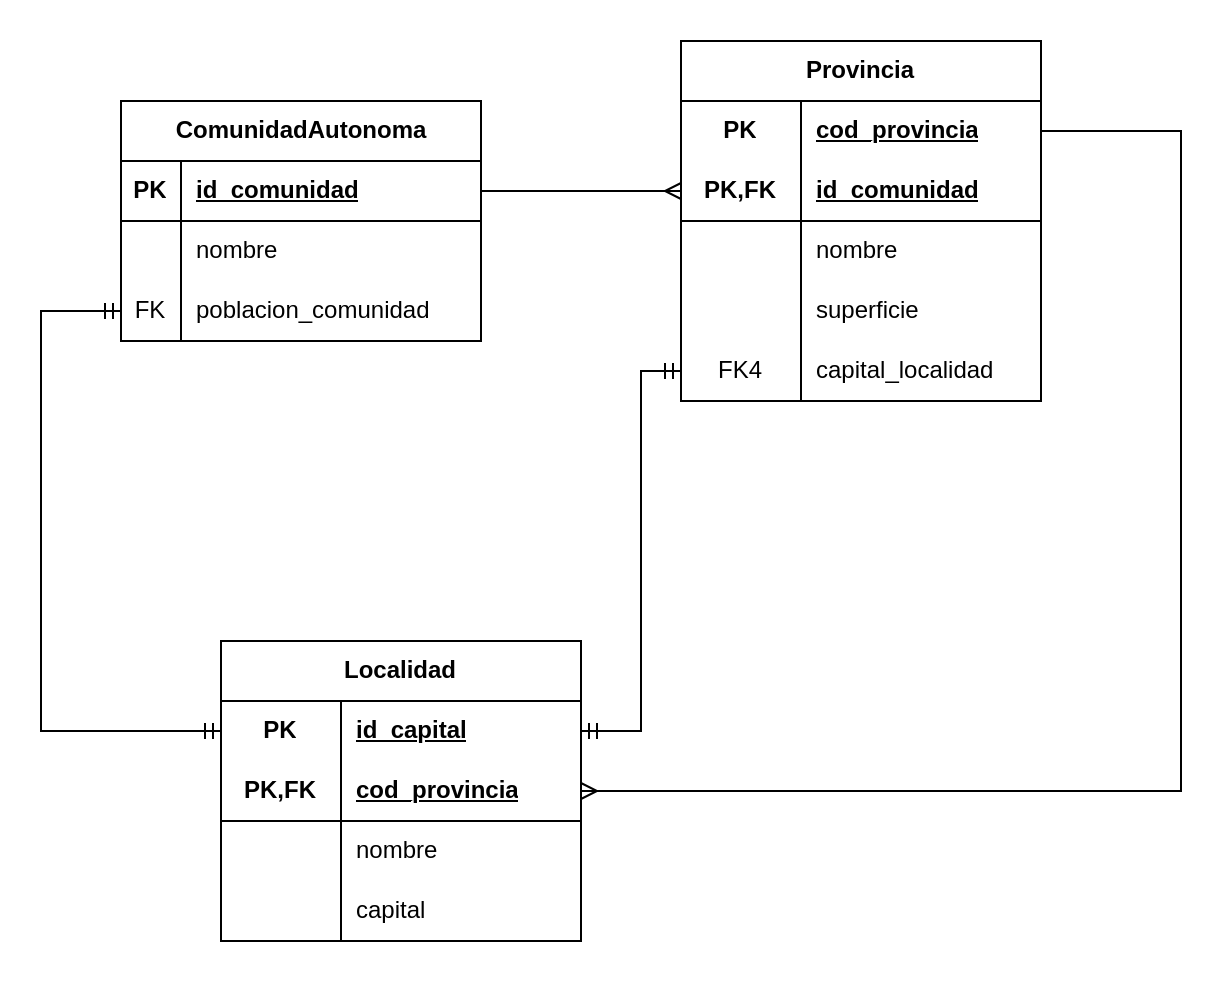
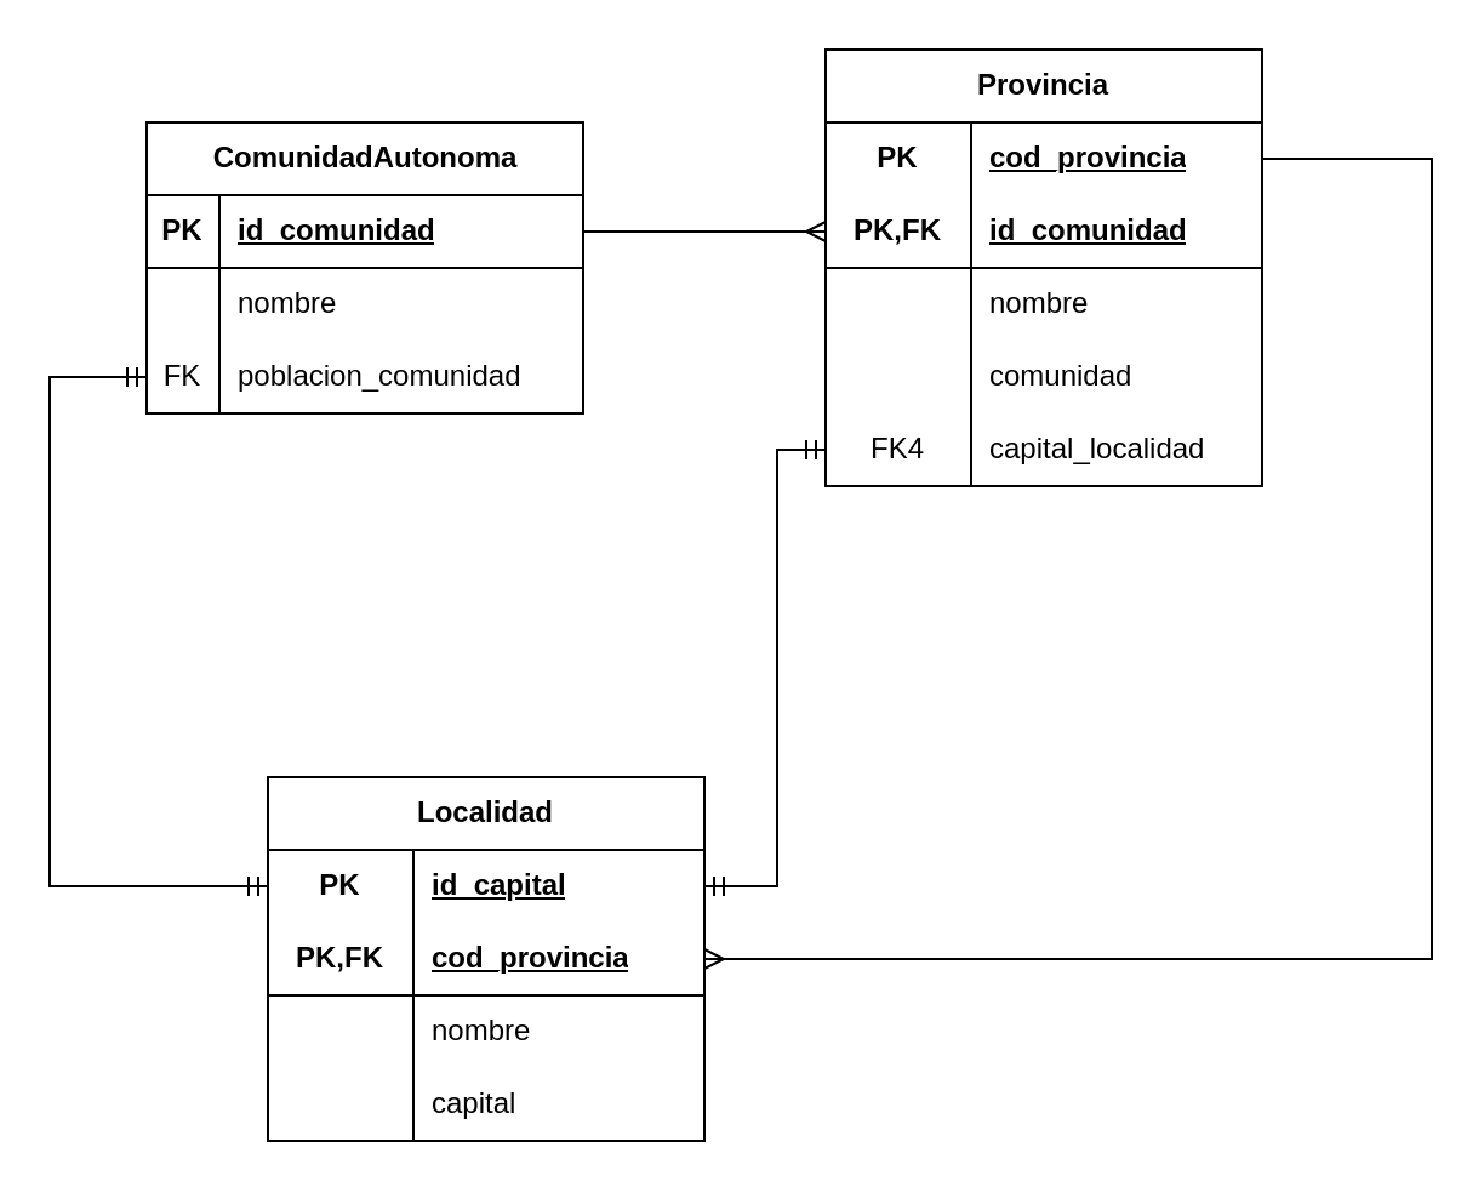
  <mxCell id="0" />
  <mxCell id="1" parent="0" />
  <mxCell id="2" value="ComunidadAutonoma" style="shape=table;startSize=30;container=1;collapsible=1;childLayout=tableLayout;fixedRows=1;rowLines=0;fontStyle=1;align=center;resizeLast=1;html=1;" vertex="1" parent="1"><mxGeometry x="60" y="50" width="180" height="120" as="geometry" /></mxCell>
  <mxCell id="3" value="" style="shape=tableRow;horizontal=0;startSize=0;swimlaneHead=0;swimlaneBody=0;fillColor=none;collapsible=0;dropTarget=0;points=[[0,0.5],[1,0.5]];portConstraint=eastwest;top=0;left=0;right=0;bottom=1;" vertex="1" parent="2"><mxGeometry y="30" width="180" height="30" as="geometry" /></mxCell>
  <mxCell id="4" value="PK" style="shape=partialRectangle;connectable=0;fillColor=none;top=0;left=0;bottom=0;right=0;fontStyle=1;overflow=hidden;whiteSpace=wrap;html=1;" vertex="1" parent="3"><mxGeometry width="30" height="30" as="geometry"><mxRectangle width="30" height="30" as="alternateBounds" /></mxGeometry></mxCell>
  <mxCell id="5" value="id_comunidad" style="shape=partialRectangle;connectable=0;fillColor=none;top=0;left=0;bottom=0;right=0;align=left;spacingLeft=6;fontStyle=5;overflow=hidden;whiteSpace=wrap;html=1;" vertex="1" parent="3"><mxGeometry x="30" width="150" height="30" as="geometry"><mxRectangle width="150" height="30" as="alternateBounds" /></mxGeometry></mxCell>
  <mxCell id="6" value="" style="shape=tableRow;horizontal=0;startSize=0;swimlaneHead=0;swimlaneBody=0;fillColor=none;collapsible=0;dropTarget=0;points=[[0,0.5],[1,0.5]];portConstraint=eastwest;top=0;left=0;right=0;bottom=0;" vertex="1" parent="2"><mxGeometry y="60" width="180" height="30" as="geometry" /></mxCell>
  <mxCell id="7" value="" style="shape=partialRectangle;connectable=0;fillColor=none;top=0;left=0;bottom=0;right=0;editable=1;overflow=hidden;whiteSpace=wrap;html=1;" vertex="1" parent="6"><mxGeometry width="30" height="30" as="geometry"><mxRectangle width="30" height="30" as="alternateBounds" /></mxGeometry></mxCell>
  <mxCell id="8" value="nombre" style="shape=partialRectangle;connectable=0;fillColor=none;top=0;left=0;bottom=0;right=0;align=left;spacingLeft=6;overflow=hidden;whiteSpace=wrap;html=1;" vertex="1" parent="6"><mxGeometry x="30" width="150" height="30" as="geometry"><mxRectangle width="150" height="30" as="alternateBounds" /></mxGeometry></mxCell>
  <mxCell id="9" value="" style="shape=tableRow;horizontal=0;startSize=0;swimlaneHead=0;swimlaneBody=0;fillColor=none;collapsible=0;dropTarget=0;points=[[0,0.5],[1,0.5]];portConstraint=eastwest;top=0;left=0;right=0;bottom=0;" vertex="1" parent="2"><mxGeometry y="90" width="180" height="30" as="geometry" /></mxCell>
  <mxCell id="10" value="FK" style="shape=partialRectangle;connectable=0;fillColor=none;top=0;left=0;bottom=0;right=0;fontStyle=0;overflow=hidden;whiteSpace=wrap;html=1;" vertex="1" parent="9"><mxGeometry width="30" height="30" as="geometry"><mxRectangle width="30" height="30" as="alternateBounds" /></mxGeometry></mxCell>
  <mxCell id="11" value="poblacion_comunidad" style="shape=partialRectangle;connectable=0;fillColor=none;top=0;left=0;bottom=0;right=0;align=left;spacingLeft=6;fontStyle=0;overflow=hidden;whiteSpace=wrap;html=1;" vertex="1" parent="9"><mxGeometry x="30" width="150" height="30" as="geometry"><mxRectangle width="150" height="30" as="alternateBounds" /></mxGeometry></mxCell>
  <mxCell id="12" value="Provincia" style="shape=table;startSize=30;container=1;collapsible=1;childLayout=tableLayout;fixedRows=1;rowLines=0;fontStyle=1;align=center;resizeLast=1;html=1;whiteSpace=wrap;" vertex="1" parent="1"><mxGeometry x="340" y="20" width="180" height="180" as="geometry"><mxRectangle x="430" y="110" width="90" height="30" as="alternateBounds" /></mxGeometry></mxCell>
  <mxCell id="13" value="" style="shape=tableRow;horizontal=0;startSize=0;swimlaneHead=0;swimlaneBody=0;fillColor=none;collapsible=0;dropTarget=0;points=[[0,0.5],[1,0.5]];portConstraint=eastwest;top=0;left=0;right=0;bottom=0;html=1;" vertex="1" parent="12"><mxGeometry y="30" width="180" height="30" as="geometry" /></mxCell>
  <mxCell id="14" value="PK" style="shape=partialRectangle;connectable=0;fillColor=none;top=0;left=0;bottom=0;right=0;fontStyle=1;overflow=hidden;html=1;whiteSpace=wrap;" vertex="1" parent="13"><mxGeometry width="60" height="30" as="geometry"><mxRectangle width="60" height="30" as="alternateBounds" /></mxGeometry></mxCell>
  <mxCell id="15" value="cod_provincia" style="shape=partialRectangle;connectable=0;fillColor=none;top=0;left=0;bottom=0;right=0;align=left;spacingLeft=6;fontStyle=5;overflow=hidden;html=1;whiteSpace=wrap;" vertex="1" parent="13"><mxGeometry x="60" width="120" height="30" as="geometry"><mxRectangle width="120" height="30" as="alternateBounds" /></mxGeometry></mxCell>
  <mxCell id="16" value="" style="shape=tableRow;horizontal=0;startSize=0;swimlaneHead=0;swimlaneBody=0;fillColor=none;collapsible=0;dropTarget=0;points=[[0,0.5],[1,0.5]];portConstraint=eastwest;top=0;left=0;right=0;bottom=1;html=1;" vertex="1" parent="12"><mxGeometry y="60" width="180" height="30" as="geometry" /></mxCell>
  <mxCell id="17" value="PK,FK" style="shape=partialRectangle;connectable=0;fillColor=none;top=0;left=0;bottom=0;right=0;fontStyle=1;overflow=hidden;html=1;whiteSpace=wrap;" vertex="1" parent="16"><mxGeometry width="60" height="30" as="geometry"><mxRectangle width="60" height="30" as="alternateBounds" /></mxGeometry></mxCell>
  <mxCell id="18" value="id_comunidad" style="shape=partialRectangle;connectable=0;fillColor=none;top=0;left=0;bottom=0;right=0;align=left;spacingLeft=6;fontStyle=5;overflow=hidden;html=1;whiteSpace=wrap;" vertex="1" parent="16"><mxGeometry x="60" width="120" height="30" as="geometry"><mxRectangle width="120" height="30" as="alternateBounds" /></mxGeometry></mxCell>
  <mxCell id="19" value="" style="shape=tableRow;horizontal=0;startSize=0;swimlaneHead=0;swimlaneBody=0;fillColor=none;collapsible=0;dropTarget=0;points=[[0,0.5],[1,0.5]];portConstraint=eastwest;top=0;left=0;right=0;bottom=0;html=1;" vertex="1" parent="12"><mxGeometry y="90" width="180" height="30" as="geometry" /></mxCell>
  <mxCell id="20" value="" style="shape=partialRectangle;connectable=0;fillColor=none;top=0;left=0;bottom=0;right=0;editable=1;overflow=hidden;html=1;whiteSpace=wrap;" vertex="1" parent="19"><mxGeometry width="60" height="30" as="geometry"><mxRectangle width="60" height="30" as="alternateBounds" /></mxGeometry></mxCell>
  <mxCell id="21" value="nombre" style="shape=partialRectangle;connectable=0;fillColor=none;top=0;left=0;bottom=0;right=0;align=left;spacingLeft=6;overflow=hidden;html=1;whiteSpace=wrap;" vertex="1" parent="19"><mxGeometry x="60" width="120" height="30" as="geometry"><mxRectangle width="120" height="30" as="alternateBounds" /></mxGeometry></mxCell>
  <mxCell id="22" value="" style="shape=tableRow;horizontal=0;startSize=0;swimlaneHead=0;swimlaneBody=0;fillColor=none;collapsible=0;dropTarget=0;points=[[0,0.5],[1,0.5]];portConstraint=eastwest;top=0;left=0;right=0;bottom=0;html=1;" vertex="1" parent="12"><mxGeometry y="120" width="180" height="30" as="geometry" /></mxCell>
  <mxCell id="23" value="" style="shape=partialRectangle;connectable=0;fillColor=none;top=0;left=0;bottom=0;right=0;editable=1;overflow=hidden;html=1;whiteSpace=wrap;" vertex="1" parent="22"><mxGeometry width="60" height="30" as="geometry"><mxRectangle width="60" height="30" as="alternateBounds" /></mxGeometry></mxCell>
- <mxCell id="24" value="superficie" style="shape=partialRectangle;connectable=0;fillColor=none;top=0;left=0;bottom=0;right=0;align=left;spacingLeft=6;overflow=hidden;html=1;whiteSpace=wrap;" vertex="1" parent="22"><mxGeometry x="60" width="120" height="30" as="geometry"><mxRectangle width="120" height="30" as="alternateBounds" /></mxGeometry></mxCell>
+ <mxCell id="24" value="comunidad" style="shape=partialRectangle;connectable=0;fillColor=none;top=0;left=0;bottom=0;right=0;align=left;spacingLeft=6;overflow=hidden;html=1;whiteSpace=wrap;" vertex="1" parent="22"><mxGeometry x="60" width="120" height="30" as="geometry"><mxRectangle width="120" height="30" as="alternateBounds" /></mxGeometry></mxCell>
  <mxCell id="25" value="" style="shape=tableRow;horizontal=0;startSize=0;swimlaneHead=0;swimlaneBody=0;fillColor=none;collapsible=0;dropTarget=0;points=[[0,0.5],[1,0.5]];portConstraint=eastwest;top=0;left=0;right=0;bottom=0;" vertex="1" parent="12"><mxGeometry y="150" width="180" height="30" as="geometry" /></mxCell>
  <mxCell id="26" value="FK4" style="shape=partialRectangle;connectable=0;fillColor=none;top=0;left=0;bottom=0;right=0;fontStyle=0;overflow=hidden;whiteSpace=wrap;html=1;" vertex="1" parent="25"><mxGeometry width="60" height="30" as="geometry"><mxRectangle width="60" height="30" as="alternateBounds" /></mxGeometry></mxCell>
  <mxCell id="27" value="capital_localidad" style="shape=partialRectangle;connectable=0;fillColor=none;top=0;left=0;bottom=0;right=0;align=left;spacingLeft=6;fontStyle=0;overflow=hidden;whiteSpace=wrap;html=1;" vertex="1" parent="25"><mxGeometry x="60" width="120" height="30" as="geometry"><mxRectangle width="120" height="30" as="alternateBounds" /></mxGeometry></mxCell>
  <mxCell id="28" value="" style="edgeStyle=entityRelationEdgeStyle;fontSize=12;html=1;endArrow=ERmany;rounded=0;exitX=1;exitY=0.5;exitDx=0;exitDy=0;entryX=0;entryY=0.5;entryDx=0;entryDy=0;" edge="1" parent="1" source="3" target="16"><mxGeometry width="100" height="100" relative="1" as="geometry"><mxPoint x="370" y="280" as="sourcePoint" /><mxPoint x="470" y="180" as="targetPoint" /></mxGeometry></mxCell>
  <mxCell id="29" value="Localidad" style="shape=table;startSize=30;container=1;collapsible=1;childLayout=tableLayout;fixedRows=1;rowLines=0;fontStyle=1;align=center;resizeLast=1;html=1;whiteSpace=wrap;" vertex="1" parent="1"><mxGeometry x="110" y="320" width="180" height="150" as="geometry" /></mxCell>
  <mxCell id="30" value="" style="shape=tableRow;horizontal=0;startSize=0;swimlaneHead=0;swimlaneBody=0;fillColor=none;collapsible=0;dropTarget=0;points=[[0,0.5],[1,0.5]];portConstraint=eastwest;top=0;left=0;right=0;bottom=0;html=1;" vertex="1" parent="29"><mxGeometry y="30" width="180" height="30" as="geometry" /></mxCell>
  <mxCell id="31" value="PK" style="shape=partialRectangle;connectable=0;fillColor=none;top=0;left=0;bottom=0;right=0;fontStyle=1;overflow=hidden;html=1;whiteSpace=wrap;" vertex="1" parent="30"><mxGeometry width="60" height="30" as="geometry"><mxRectangle width="60" height="30" as="alternateBounds" /></mxGeometry></mxCell>
  <mxCell id="32" value="id_capital" style="shape=partialRectangle;connectable=0;fillColor=none;top=0;left=0;bottom=0;right=0;align=left;spacingLeft=6;fontStyle=5;overflow=hidden;html=1;whiteSpace=wrap;" vertex="1" parent="30"><mxGeometry x="60" width="120" height="30" as="geometry"><mxRectangle width="120" height="30" as="alternateBounds" /></mxGeometry></mxCell>
  <mxCell id="33" value="" style="shape=tableRow;horizontal=0;startSize=0;swimlaneHead=0;swimlaneBody=0;fillColor=none;collapsible=0;dropTarget=0;points=[[0,0.5],[1,0.5]];portConstraint=eastwest;top=0;left=0;right=0;bottom=1;html=1;" vertex="1" parent="29"><mxGeometry y="60" width="180" height="30" as="geometry" /></mxCell>
  <mxCell id="34" value="PK,FK" style="shape=partialRectangle;connectable=0;fillColor=none;top=0;left=0;bottom=0;right=0;fontStyle=1;overflow=hidden;html=1;whiteSpace=wrap;" vertex="1" parent="33"><mxGeometry width="60" height="30" as="geometry"><mxRectangle width="60" height="30" as="alternateBounds" /></mxGeometry></mxCell>
  <mxCell id="35" value="cod_provincia" style="shape=partialRectangle;connectable=0;fillColor=none;top=0;left=0;bottom=0;right=0;align=left;spacingLeft=6;fontStyle=5;overflow=hidden;html=1;whiteSpace=wrap;" vertex="1" parent="33"><mxGeometry x="60" width="120" height="30" as="geometry"><mxRectangle width="120" height="30" as="alternateBounds" /></mxGeometry></mxCell>
  <mxCell id="36" value="" style="shape=tableRow;horizontal=0;startSize=0;swimlaneHead=0;swimlaneBody=0;fillColor=none;collapsible=0;dropTarget=0;points=[[0,0.5],[1,0.5]];portConstraint=eastwest;top=0;left=0;right=0;bottom=0;html=1;" vertex="1" parent="29"><mxGeometry y="90" width="180" height="30" as="geometry" /></mxCell>
  <mxCell id="37" value="" style="shape=partialRectangle;connectable=0;fillColor=none;top=0;left=0;bottom=0;right=0;editable=1;overflow=hidden;html=1;whiteSpace=wrap;" vertex="1" parent="36"><mxGeometry width="60" height="30" as="geometry"><mxRectangle width="60" height="30" as="alternateBounds" /></mxGeometry></mxCell>
  <mxCell id="38" value="nombre" style="shape=partialRectangle;connectable=0;fillColor=none;top=0;left=0;bottom=0;right=0;align=left;spacingLeft=6;overflow=hidden;html=1;whiteSpace=wrap;" vertex="1" parent="36"><mxGeometry x="60" width="120" height="30" as="geometry"><mxRectangle width="120" height="30" as="alternateBounds" /></mxGeometry></mxCell>
  <mxCell id="39" value="" style="shape=tableRow;horizontal=0;startSize=0;swimlaneHead=0;swimlaneBody=0;fillColor=none;collapsible=0;dropTarget=0;points=[[0,0.5],[1,0.5]];portConstraint=eastwest;top=0;left=0;right=0;bottom=0;html=1;" vertex="1" parent="29"><mxGeometry y="120" width="180" height="30" as="geometry" /></mxCell>
  <mxCell id="40" value="" style="shape=partialRectangle;connectable=0;fillColor=none;top=0;left=0;bottom=0;right=0;editable=1;overflow=hidden;html=1;whiteSpace=wrap;" vertex="1" parent="39"><mxGeometry width="60" height="30" as="geometry"><mxRectangle width="60" height="30" as="alternateBounds" /></mxGeometry></mxCell>
  <mxCell id="41" value="capital" style="shape=partialRectangle;connectable=0;fillColor=none;top=0;left=0;bottom=0;right=0;align=left;spacingLeft=6;overflow=hidden;html=1;whiteSpace=wrap;" vertex="1" parent="39"><mxGeometry x="60" width="120" height="30" as="geometry"><mxRectangle width="120" height="30" as="alternateBounds" /></mxGeometry></mxCell>
  <mxCell id="42" value="" style="edgeStyle=orthogonalEdgeStyle;fontSize=12;html=1;endArrow=ERmany;rounded=0;exitX=1;exitY=0.5;exitDx=0;exitDy=0;entryX=1;entryY=0.5;entryDx=0;entryDy=0;" edge="1" parent="1" source="13" target="33"><mxGeometry width="100" height="100" relative="1" as="geometry"><mxPoint x="540" y="100" as="sourcePoint" /><mxPoint x="640" y="0" as="targetPoint" /><Array as="points"><mxPoint x="590" y="65" /><mxPoint x="590" y="395" /></Array></mxGeometry></mxCell>
  <mxCell id="43" value="" style="edgeStyle=orthogonalEdgeStyle;fontSize=12;html=1;endArrow=ERmandOne;startArrow=ERmandOne;rounded=0;entryX=0;entryY=0.5;entryDx=0;entryDy=0;exitX=1;exitY=0.5;exitDx=0;exitDy=0;" edge="1" parent="1" source="30" target="25"><mxGeometry width="100" height="100" relative="1" as="geometry"><mxPoint x="400" y="345" as="sourcePoint" /><mxPoint x="460" y="240" as="targetPoint" /><Array as="points"><mxPoint x="320" y="365" /><mxPoint x="320" y="185" /></Array></mxGeometry></mxCell>
  <mxCell id="44" value="" style="edgeStyle=orthogonalEdgeStyle;fontSize=12;html=1;endArrow=ERmandOne;startArrow=ERmandOne;rounded=0;entryX=0;entryY=0.5;entryDx=0;entryDy=0;exitX=0;exitY=0.5;exitDx=0;exitDy=0;" edge="1" parent="1" source="30" target="9"><mxGeometry width="100" height="100" relative="1" as="geometry"><mxPoint x="-60" y="340" as="sourcePoint" /><mxPoint x="50" y="160" as="targetPoint" /><Array as="points"><mxPoint x="20" y="365" /><mxPoint x="20" y="155" /></Array></mxGeometry></mxCell>
